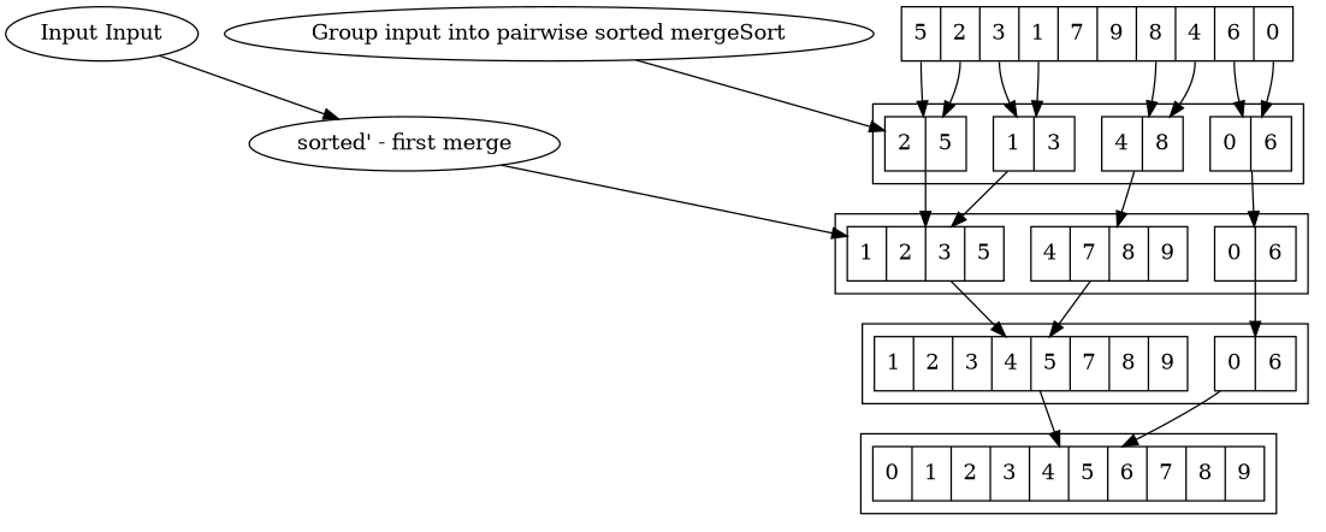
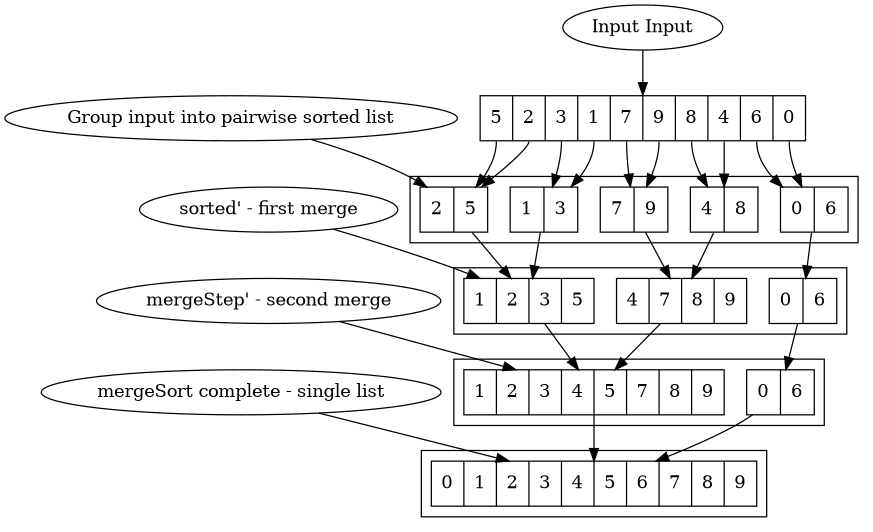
  digraph {
    compound=true
    rankdir=TB
    node [shape=record]
    n1 [label="2|5"]
    n2 [label="1|3"]
+   n3 [label="7|9"]
    n4 [label="4|8"]
    n5 [label="0|6"]
    n6 [label="1|2|3|5"]
    n7 [label="4|7|8|9"]
    n8 [label="0|6"]
    n9 [label="1|2|3|4|5|7|8|9"]
    n10 [label="0|6"]
    n11 [label="0|1|2|3|4|5|6|7|8|9"]
    n12 [label="Input Input" shape=""]
    n13 [label="<1>5|<2>2|<3>3|<4>1|<5>7|<6>9|<7>8|<8>4|<9>6|<10>0"]
-   n14 [label="Group input into pairwise sorted mergeSort" shape=""]
+   n14 [label="Group input into pairwise sorted list" shape=""]
    n15 [label="sorted' - first merge" shape=""]
+   n16 [label="mergeStep' - second merge" shape=""]
+   n17 [label="mergeSort complete - single list" shape=""]
    subgraph cluster_1 {
      n1
      n2
+     n3
      n4
      n5
    }
    subgraph cluster_2 {
      n6
      n7
      n8
    }
    subgraph cluster_3 {
      n9
      n10
    }
    subgraph cluster_4 {
      n11
    }
    n1 -> n6
    n2 -> n6
+   n3 -> n7
    n4 -> n7
    n5 -> n8
    n6 -> n9
    n7 -> n9
    n8 -> n10
    n9 -> n11
    n10 -> n11
-   n12 -> n15
+   n12 -> n13
    n13 -> n1 [tailport=1]
    n13 -> n1 [tailport=2]
    n13 -> n2 [tailport=3]
    n13 -> n2 [tailport=4]
+   n13 -> n3 [tailport=5]
+   n13 -> n3 [tailport=6]
    n13 -> n4 [tailport=7]
    n13 -> n4 [tailport=8]
    n13 -> n5 [tailport=9]
    n13 -> n5 [tailport=10]
    n14 -> n1
    n15 -> n6
+   n16 -> n9
+   n17 -> n11
  }
